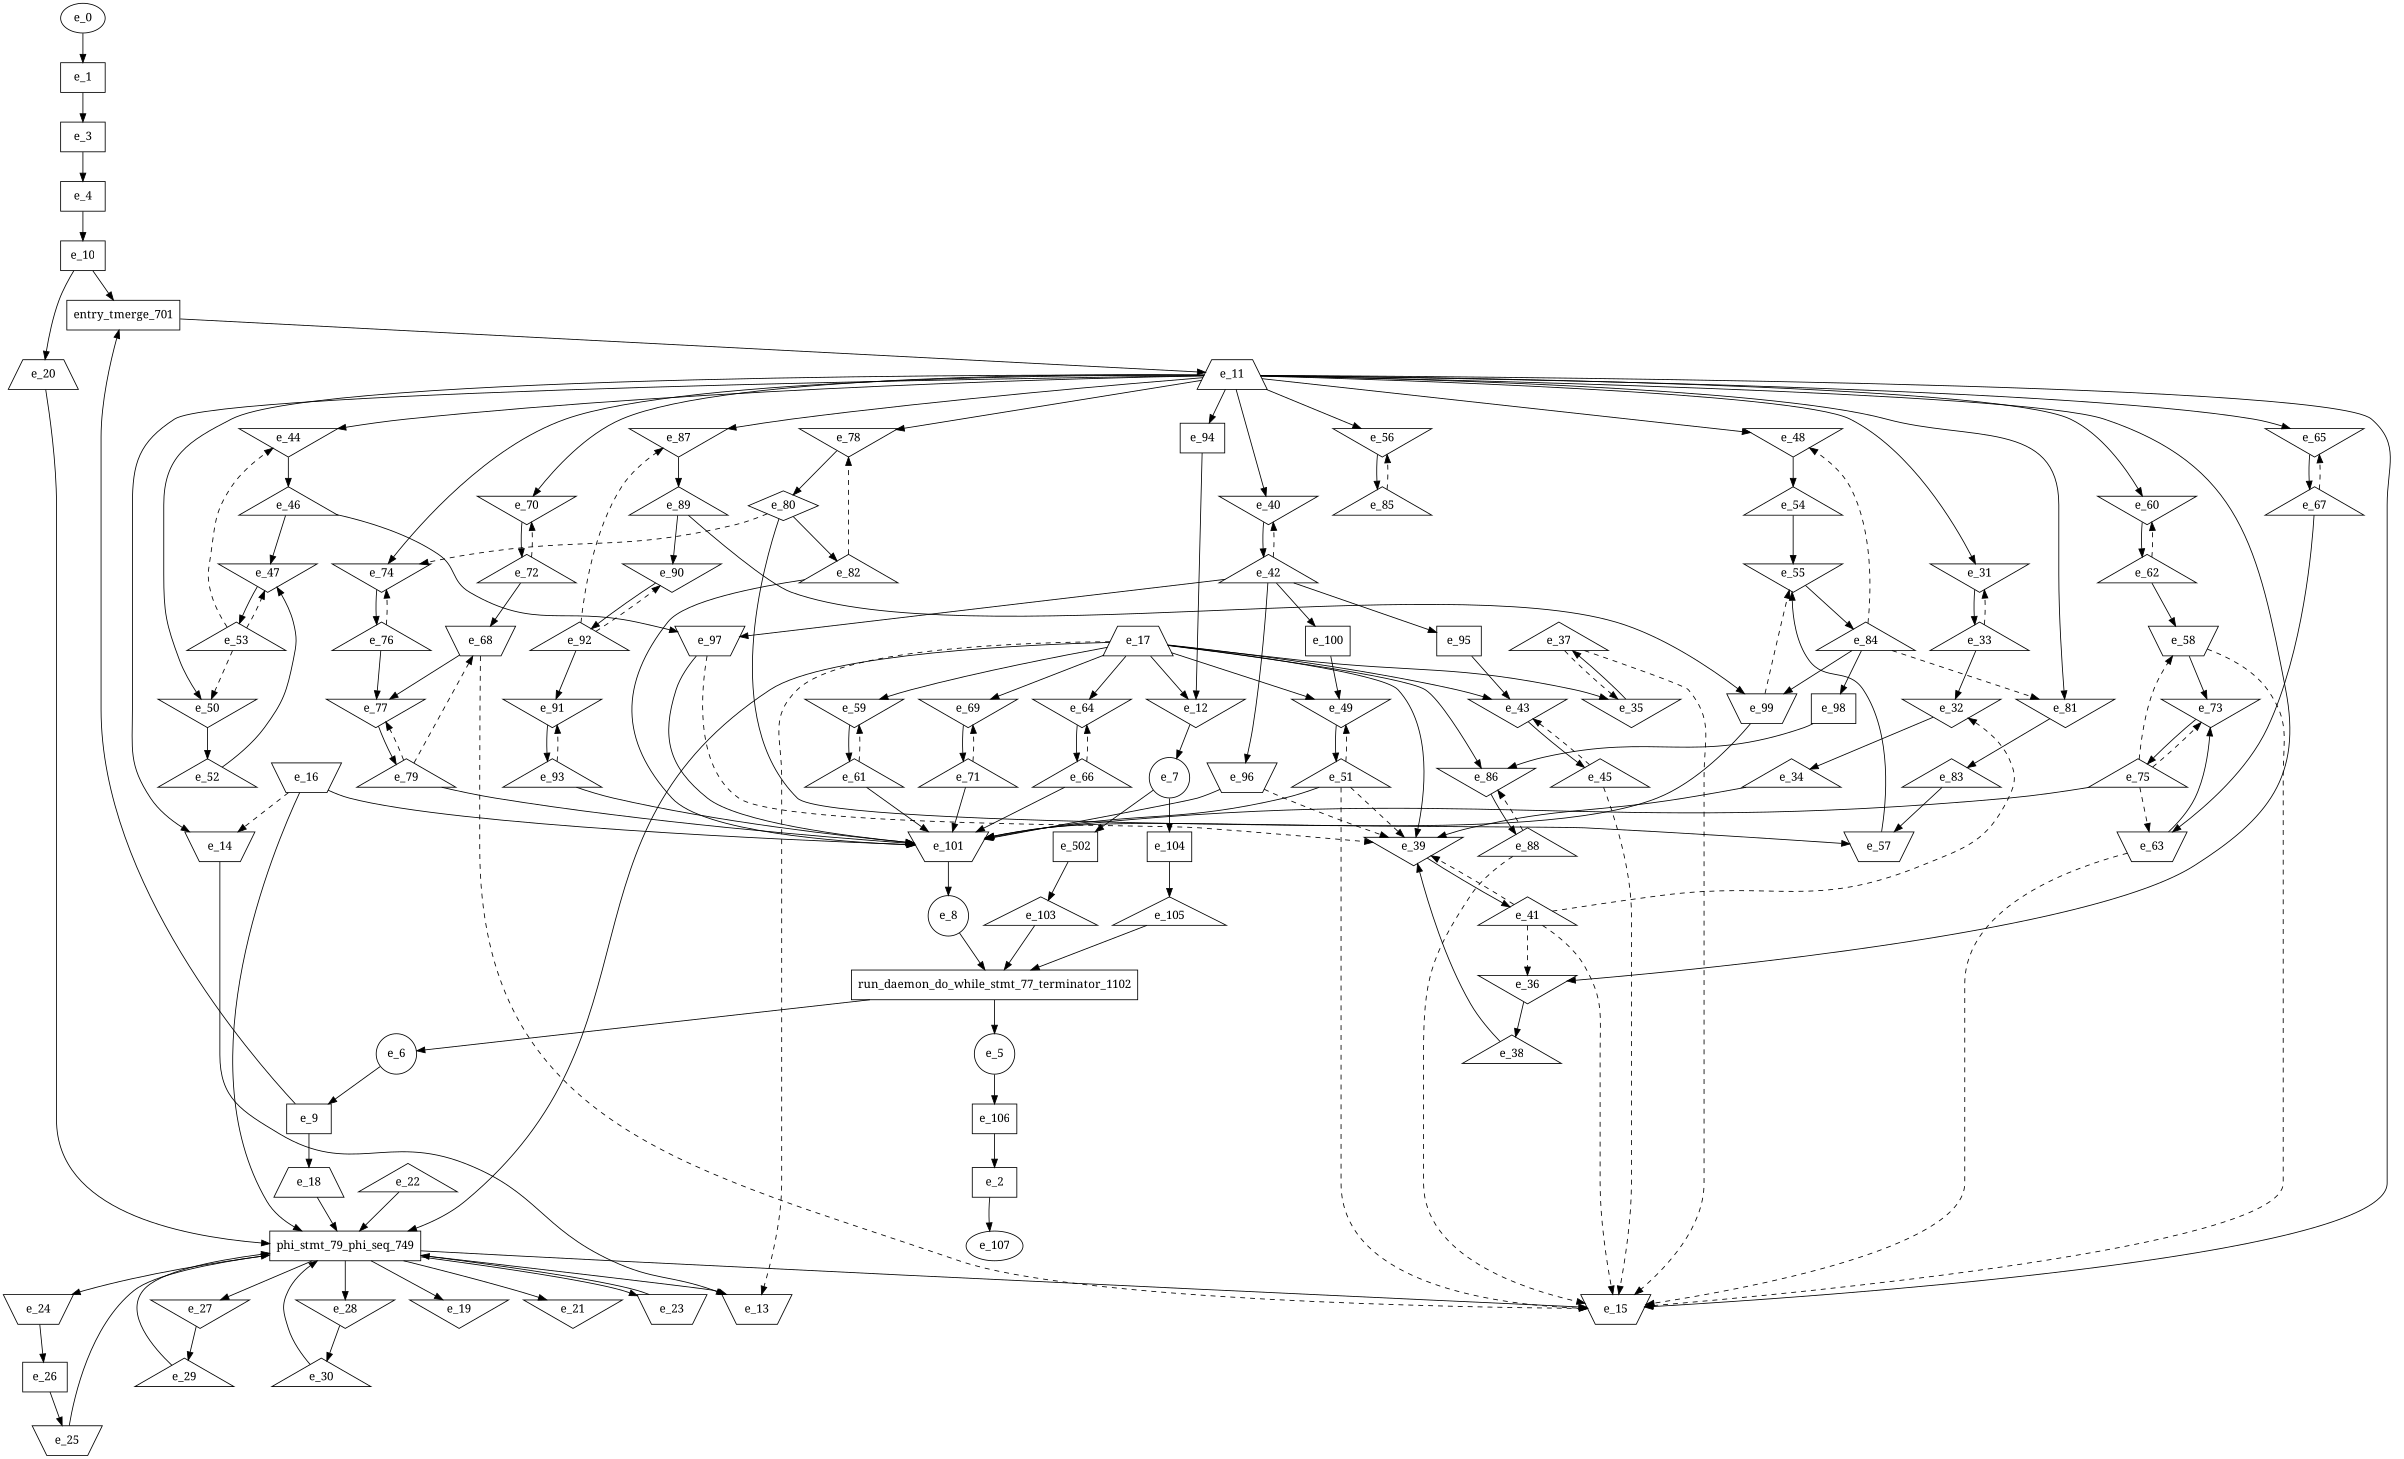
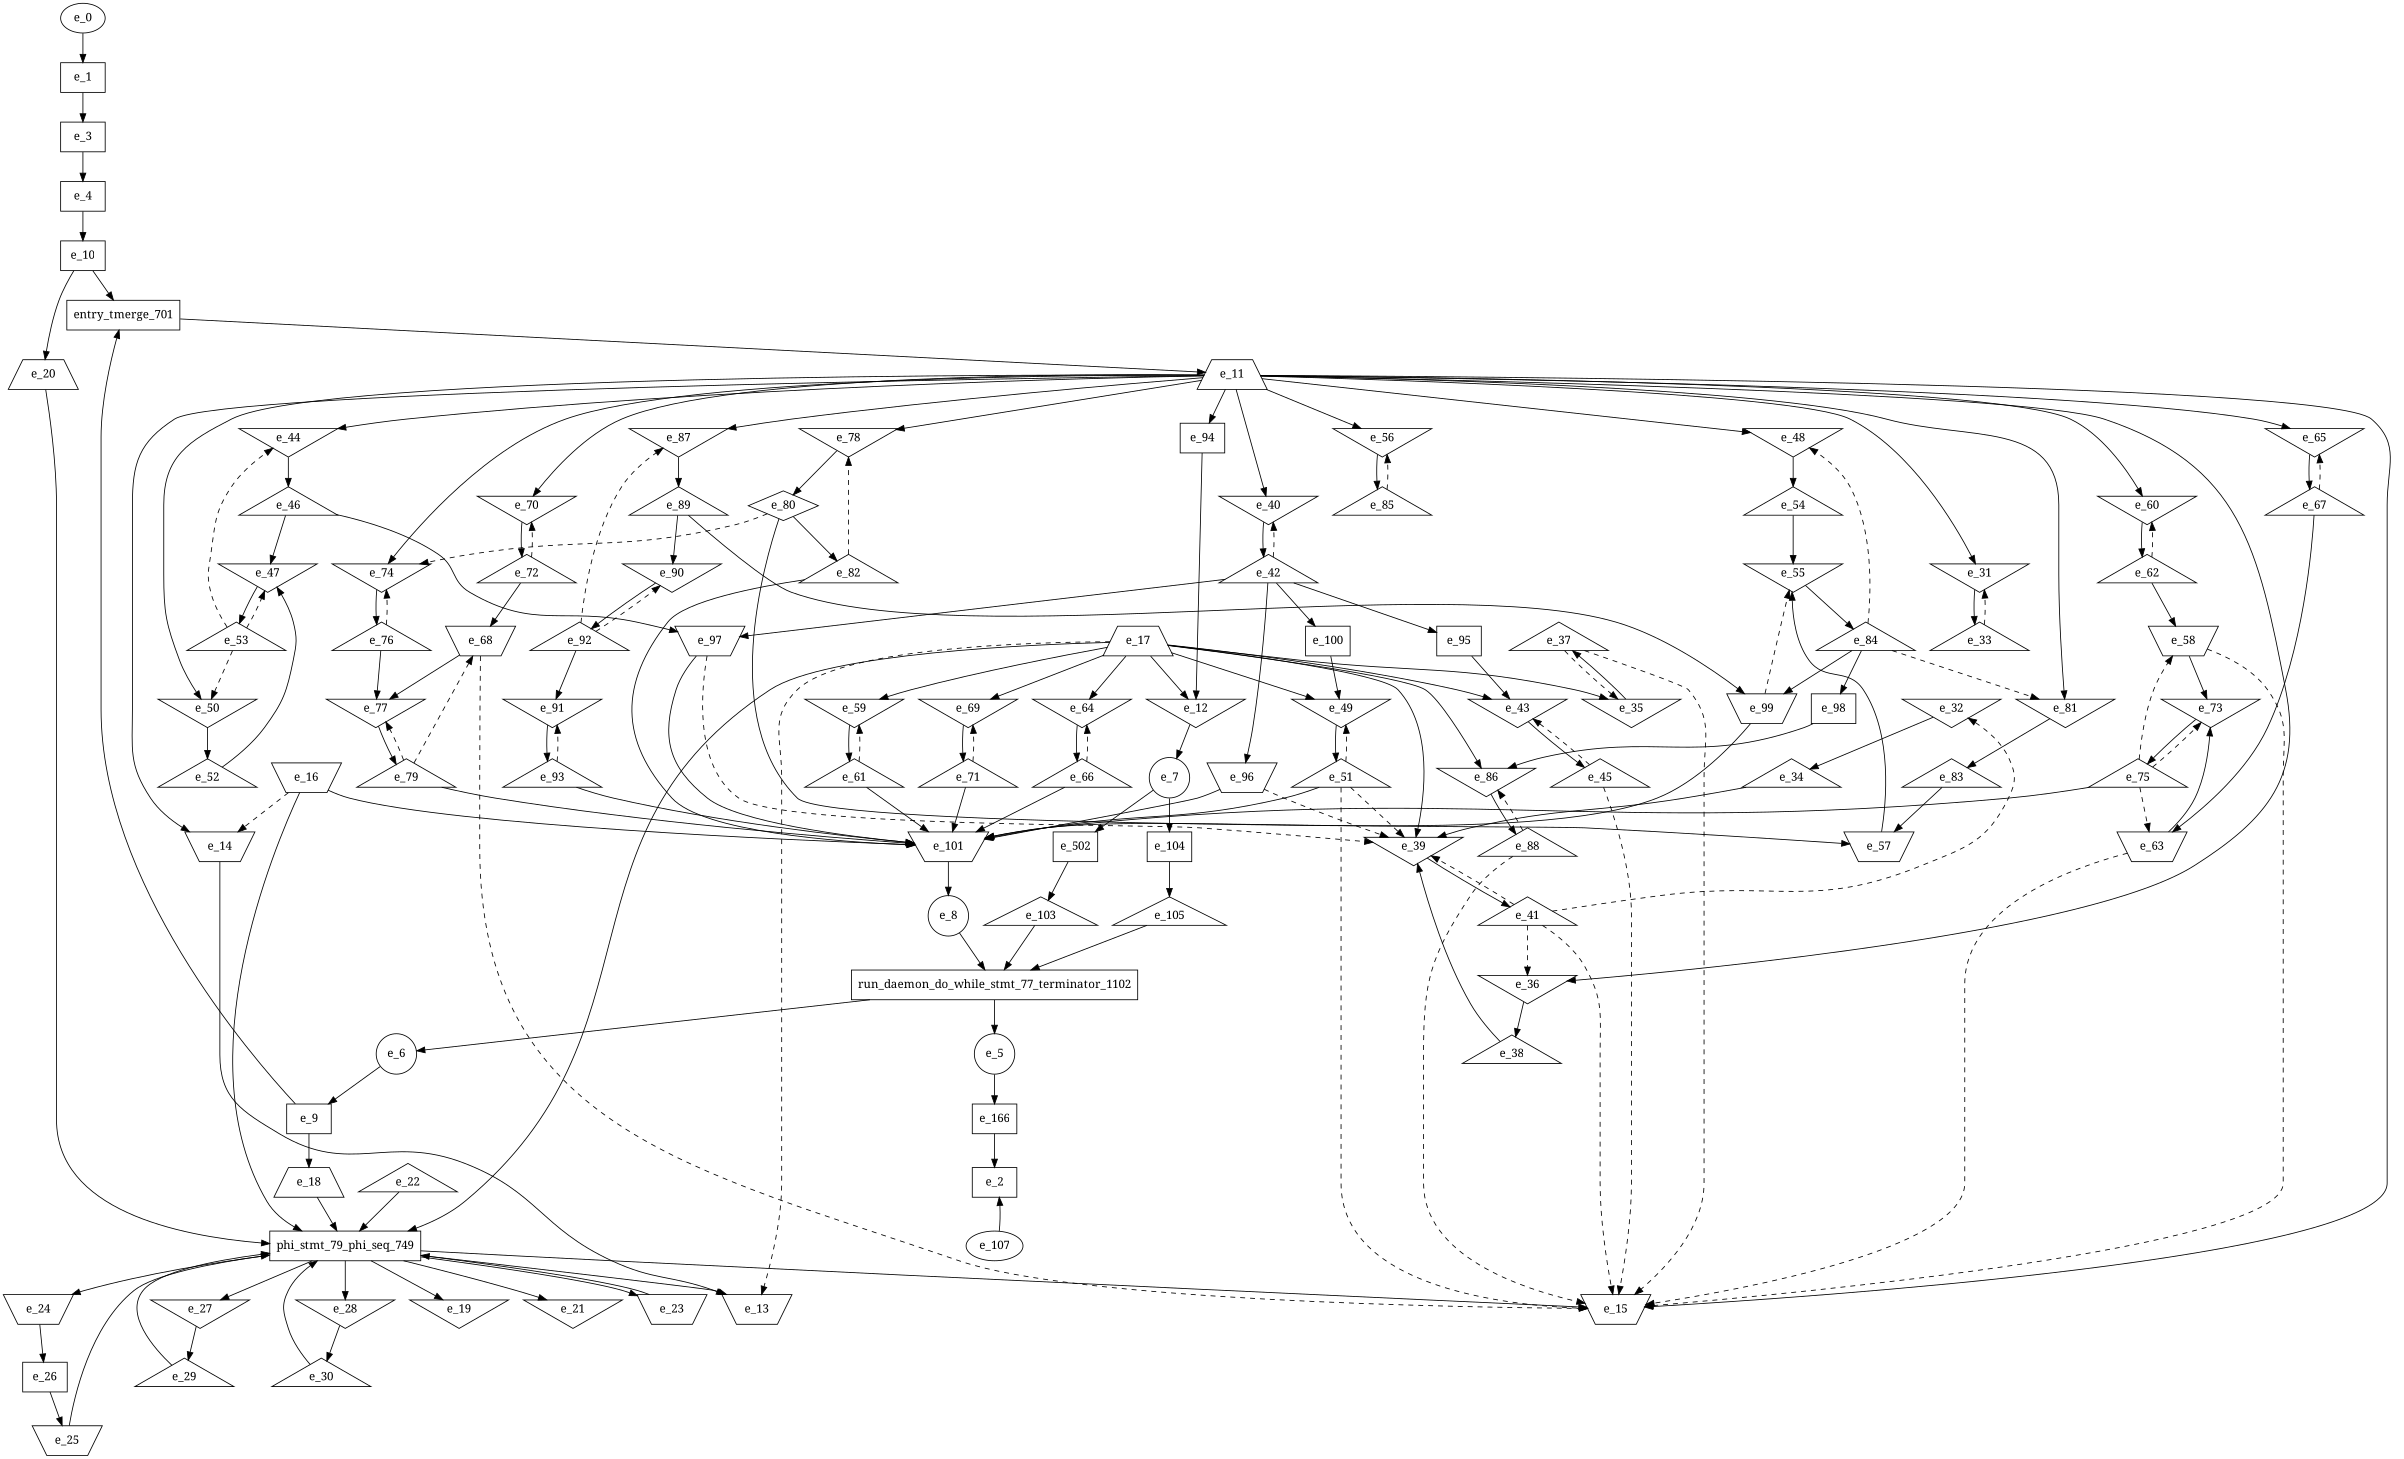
  digraph {
    fontname="Noto Serif"
    node [fontname="Noto Serif" shape=triangle]
    edge [fontname="Noto Serif"]
    e_1 [shape=dot]
    e_3 [shape=dot]
    e_0 [shape=""]
    e_4 [shape=dot]
    e_2 [shape=dot]
    e_107 [shape=""]
    e_10 [shape=dot]
    entry_tmerge_701 [shape=rectangle]
    e_20 [shape=trapezium]
    e_5 [shape=circle]
-   e_106 [shape=dot]
+   e_106 [shape=dot label=e_166]
    e_6 [shape=circle]
    e_9 [shape=dot]
    e_18 [shape=trapezium]
    e_7 [shape=circle]
    n16 [label=e_502 shape=dot]
    e_104 [shape=dot]
    e_103
    e_105
    e_8 [shape=circle]
    run_daemon_do_while_stmt_77_terminator_1102 [shape=rectangle]
    phi_stmt_79_phi_seq_749 [shape=rectangle]
    e_11 [shape=trapezium]
    e_14 [shape=invtrapezium]
    e_15 [shape=invtrapezium]
    e_31 [shape=invtriangle]
    e_36 [shape=invtriangle]
    e_40 [shape=invtriangle]
    e_44 [shape=invtriangle]
    e_48 [shape=invtriangle]
    e_50 [shape=invtriangle]
    e_56 [shape=invtriangle]
    e_60 [shape=invtriangle]
    e_65 [shape=invtriangle]
    e_70 [shape=invtriangle]
    e_74 [shape=invtriangle]
    e_78 [shape=invtriangle]
    e_81 [shape=invtriangle]
    e_87 [shape=invtriangle]
    e_94 [shape=dot]
    e_13 [shape=invtrapezium]
    e_33
    e_38
    e_42
    e_46
    e_54
    e_52
    e_85
    e_62
    e_67
    e_72
    e_76
    e_80 [shape=diamond]
    e_83
    e_89
    e_12 [shape=invtriangle]
    e_16 [shape=invtrapezium]
    e_101 [shape=invtrapezium]
    e_19 [shape=invtriangle]
    e_21 [shape=invtriangle]
    e_23 [shape=invtrapezium]
    e_24 [shape=invtrapezium]
    e_27 [shape=invtriangle]
    e_28 [shape=invtriangle]
    e_17 [shape=trapezium]
    e_35 [shape=invtriangle]
    e_39 [shape=invtriangle]
    e_43 [shape=invtriangle]
    e_49 [shape=invtriangle]
    e_59 [shape=invtriangle]
    e_64 [shape=invtriangle]
    e_69 [shape=invtriangle]
    e_86 [shape=invtriangle]
    e_37
    e_41
    e_45
    e_51
    e_61
    e_66
    e_71
    e_88
    e_22
    e_26 [shape=dot]
    e_25 [shape=invtrapezium]
    e_29
    e_30
    e_32 [shape=invtriangle]
    e_34
    e_95 [shape=dot]
    e_96 [shape=invtrapezium]
    e_97 [shape=invtrapezium]
    e_100 [shape=dot]
    e_47 [shape=invtriangle]
    e_53
    e_55 [shape=invtriangle]
    e_84
    e_98 [shape=dot]
    e_99 [shape=invtrapezium]
    e_57 [shape=invtrapezium]
    e_58 [shape=invtrapezium]
    e_73 [shape=invtriangle]
    e_75
    e_63 [shape=invtrapezium]
    e_68 [shape=invtrapezium]
    e_77 [shape=invtriangle]
    e_79
    e_82
    e_90 [shape=invtriangle]
    e_92
    e_91 [shape=invtriangle]
    e_93
    e_1 -> e_3
    e_3 -> e_4
    e_0 -> e_1
    e_4 -> e_10
-   e_2 -> e_107
+   e_107 -> e_2
    e_10 -> entry_tmerge_701
    e_10 -> e_20
    entry_tmerge_701 -> e_11
    e_20 -> phi_stmt_79_phi_seq_749
    e_5 -> e_106
    e_106 -> e_2
    e_6 -> e_9
    e_9 -> entry_tmerge_701
    e_9 -> e_18
    e_18 -> phi_stmt_79_phi_seq_749
    e_7 -> n16
    e_7 -> e_104
    n16 -> e_103
    e_104 -> e_105
    e_103 -> run_daemon_do_while_stmt_77_terminator_1102
    e_105 -> run_daemon_do_while_stmt_77_terminator_1102
    e_8 -> run_daemon_do_while_stmt_77_terminator_1102
    run_daemon_do_while_stmt_77_terminator_1102 -> e_5
    run_daemon_do_while_stmt_77_terminator_1102 -> e_6
    phi_stmt_79_phi_seq_749 -> e_15
    phi_stmt_79_phi_seq_749 -> e_13
    phi_stmt_79_phi_seq_749 -> e_19
    phi_stmt_79_phi_seq_749 -> e_21
    phi_stmt_79_phi_seq_749 -> e_23
    phi_stmt_79_phi_seq_749 -> e_24
    phi_stmt_79_phi_seq_749 -> e_27
    phi_stmt_79_phi_seq_749 -> e_28
    e_11 -> e_14
    e_11 -> e_15
    e_11 -> e_31
    e_11 -> e_36
    e_11 -> e_40
    e_11 -> e_44
    e_11 -> e_48
    e_11 -> e_50
    e_11 -> e_56
    e_11 -> e_60
    e_11 -> e_65
    e_11 -> e_70
    e_11 -> e_74
    e_11 -> e_78
    e_11 -> e_81
    e_11 -> e_87
    e_11 -> e_94
    e_14 -> e_13
    e_31 -> e_33
    e_36 -> e_38
    e_40 -> e_42
    e_44 -> e_46
    e_48 -> e_54
    e_50 -> e_52
    e_56 -> e_85
    e_60 -> e_62
    e_65 -> e_67
    e_70 -> e_72
    e_74 -> e_76
    e_78 -> e_80
    e_81 -> e_83
    e_87 -> e_89
    e_94 -> e_12
    e_33 -> e_31 [style=dashed]
-   e_33 -> e_32
    e_38 -> e_39
    e_42 -> e_40 [style=dashed]
    e_42 -> e_95
    e_42 -> e_96
    e_42 -> e_97
    e_42 -> e_100
    e_46 -> e_97
    e_46 -> e_47
    e_54 -> e_55
    e_52 -> e_47
    e_85 -> e_56 [style=dashed]
    e_62 -> e_60 [style=dashed]
    e_62 -> e_58
    e_67 -> e_65 [style=dashed]
    e_67 -> e_63
    e_72 -> e_70 [style=dashed]
    e_72 -> e_68
    e_76 -> e_74 [style=dashed]
    e_76 -> e_77
    e_80 -> e_74 [style=dashed]
    e_80 -> e_57
    e_80 -> e_82
    e_83 -> e_57
    e_89 -> e_99
    e_89 -> e_90
    e_12 -> e_7
    e_16 -> phi_stmt_79_phi_seq_749
    e_16 -> e_14 [style=dashed]
    e_16 -> e_101
    e_101 -> e_8
    e_23 -> phi_stmt_79_phi_seq_749
    e_24 -> e_26
    e_27 -> e_29
    e_28 -> e_30
    e_17 -> phi_stmt_79_phi_seq_749
    e_17 -> e_13 [style=dashed]
    e_17 -> e_12
    e_17 -> e_35
    e_17 -> e_39
    e_17 -> e_43
    e_17 -> e_49
    e_17 -> e_59
    e_17 -> e_64
    e_17 -> e_69
    e_17 -> e_86
    e_35 -> e_37
    e_39 -> e_41
    e_43 -> e_45
    e_49 -> e_51
    e_59 -> e_61
    e_64 -> e_66
    e_69 -> e_71
    e_86 -> e_88
    e_37 -> e_15 [style=dashed]
    e_37 -> e_35 [style=dashed]
    e_41 -> e_15 [style=dashed]
    e_41 -> e_36 [style=dashed]
    e_41 -> e_39 [style=dashed]
    e_41 -> e_32 [style=dashed]
    e_45 -> e_15 [style=dashed]
    e_45 -> e_43 [style=dashed]
    e_51 -> e_15 [style=dashed]
    e_51 -> e_101
    e_51 -> e_39 [style=dashed]
    e_51 -> e_49 [style=dashed]
    e_61 -> e_101
    e_61 -> e_59 [style=dashed]
    e_66 -> e_101
    e_66 -> e_64 [style=dashed]
    e_71 -> e_101
    e_71 -> e_69 [style=dashed]
    e_88 -> e_15 [style=dashed]
    e_88 -> e_86 [style=dashed]
    e_22 -> phi_stmt_79_phi_seq_749
    e_26 -> e_25
    e_25 -> phi_stmt_79_phi_seq_749
    e_29 -> phi_stmt_79_phi_seq_749
    e_30 -> phi_stmt_79_phi_seq_749
    e_32 -> e_34
    e_34 -> e_39
    e_95 -> e_43
    e_96 -> e_101
    e_96 -> e_39 [style=dashed]
    e_97 -> e_101
    e_97 -> e_39 [style=dashed]
    e_100 -> e_49
    e_47 -> e_53
    e_53 -> e_44 [style=dashed]
    e_53 -> e_50 [style=dashed]
    e_53 -> e_47 [style=dashed]
    e_55 -> e_84
    e_84 -> e_48 [style=dashed]
    e_84 -> e_81 [style=dashed]
    e_84 -> e_98
    e_84 -> e_99
    e_98 -> e_86
    e_99 -> e_101
    e_99 -> e_55 [style=dashed]
    e_57 -> e_55
    e_58 -> e_15 [style=dashed]
    e_58 -> e_73
    e_73 -> e_75
    e_75 -> e_101
    e_75 -> e_58 [style=dashed]
    e_75 -> e_73 [style=dashed]
    e_75 -> e_63 [style=dashed]
    e_63 -> e_15 [style=dashed]
    e_63 -> e_73
    e_68 -> e_15 [style=dashed]
    e_68 -> e_77
    e_77 -> e_79
    e_79 -> e_101
    e_79 -> e_68 [style=dashed]
    e_79 -> e_77 [style=dashed]
    e_82 -> e_78 [style=dashed]
    e_82 -> e_101
    e_90 -> e_92
    e_92 -> e_87 [style=dashed]
    e_92 -> e_90 [style=dashed]
    e_92 -> e_91
    e_91 -> e_93
    e_93 -> e_101
    e_93 -> e_91 [style=dashed]
  }
